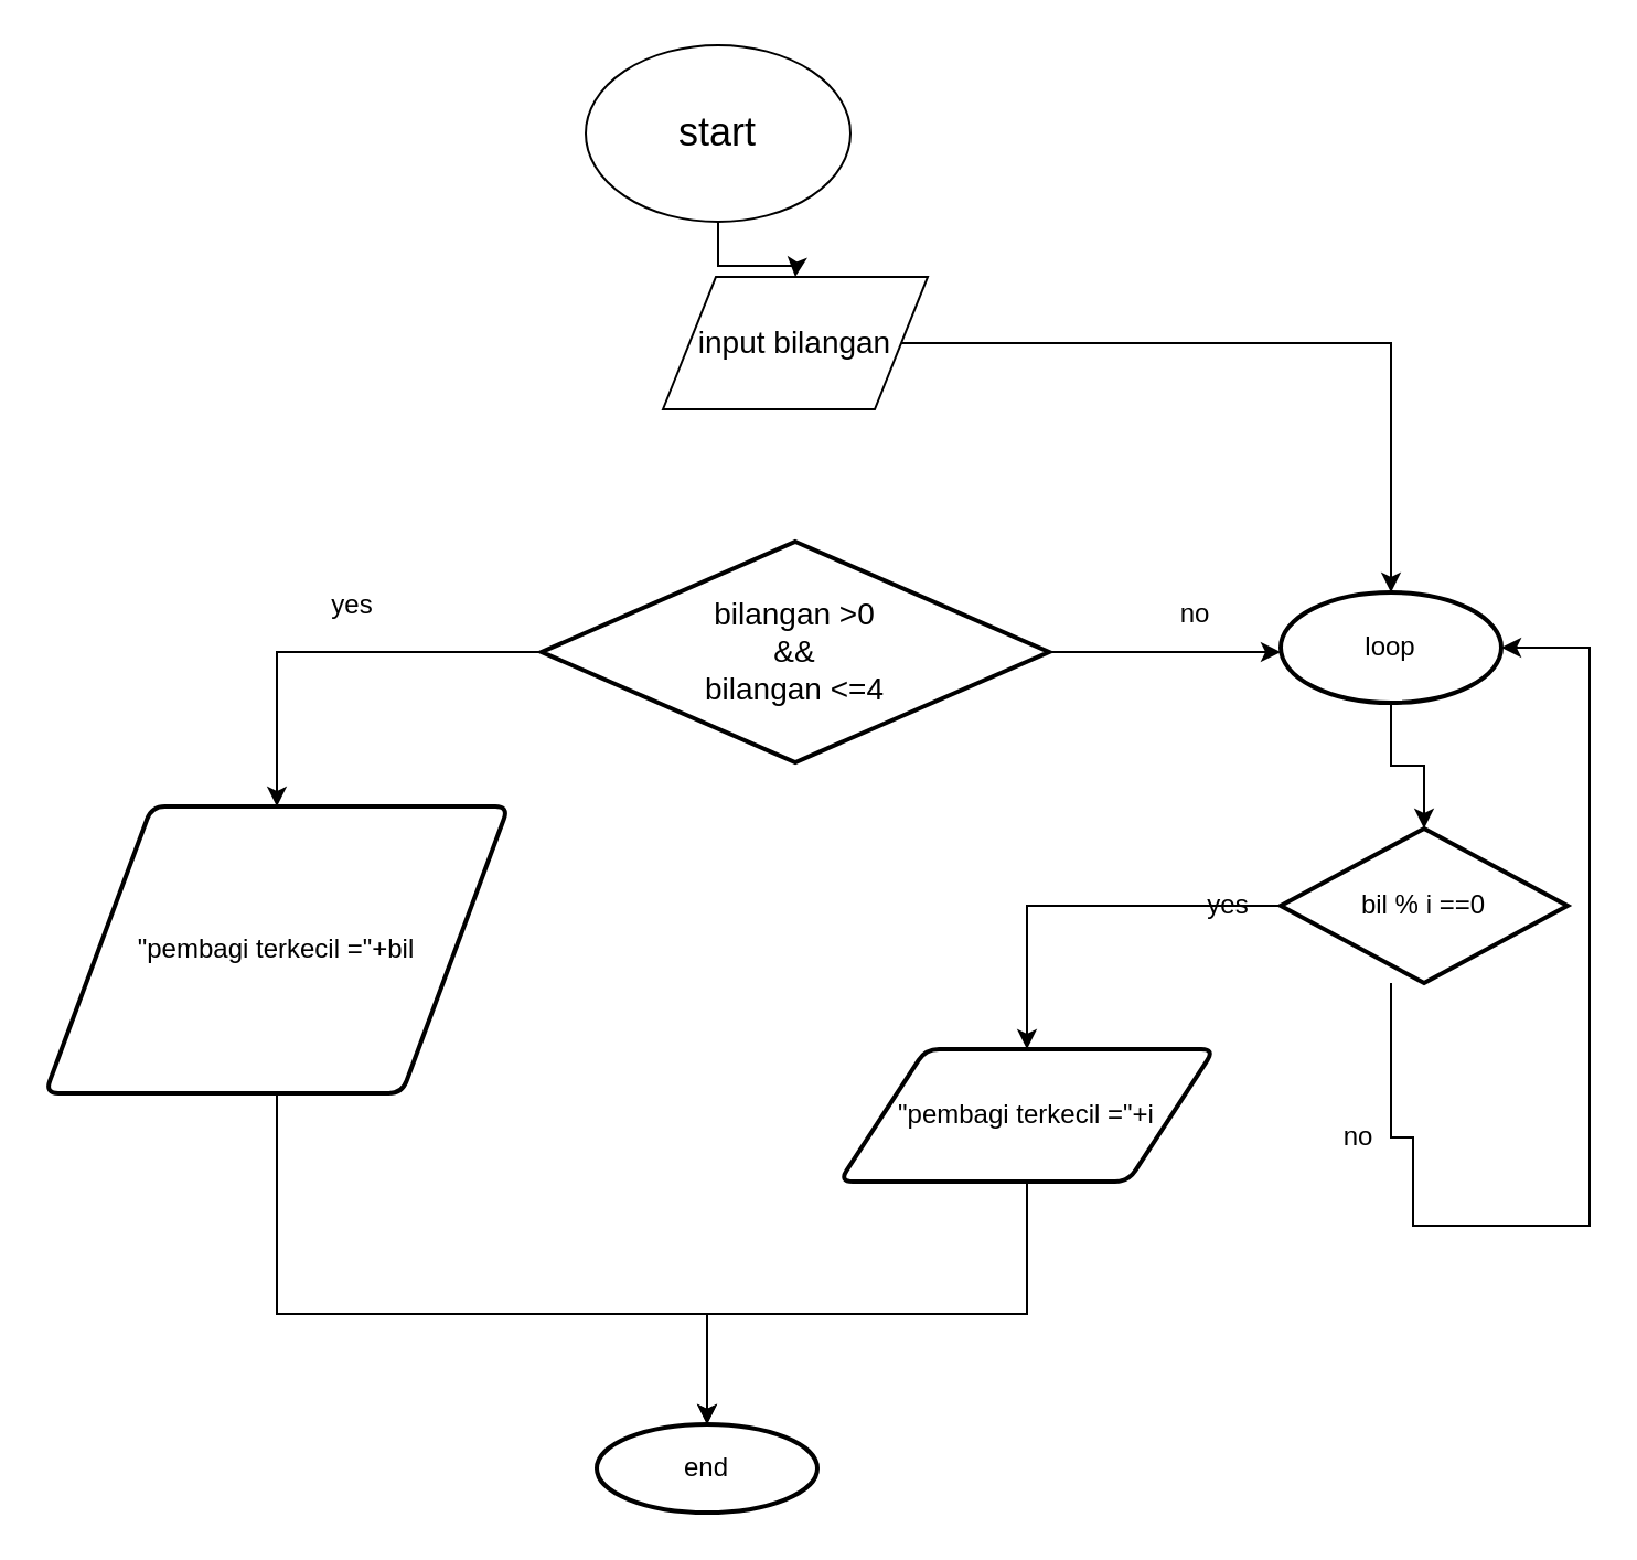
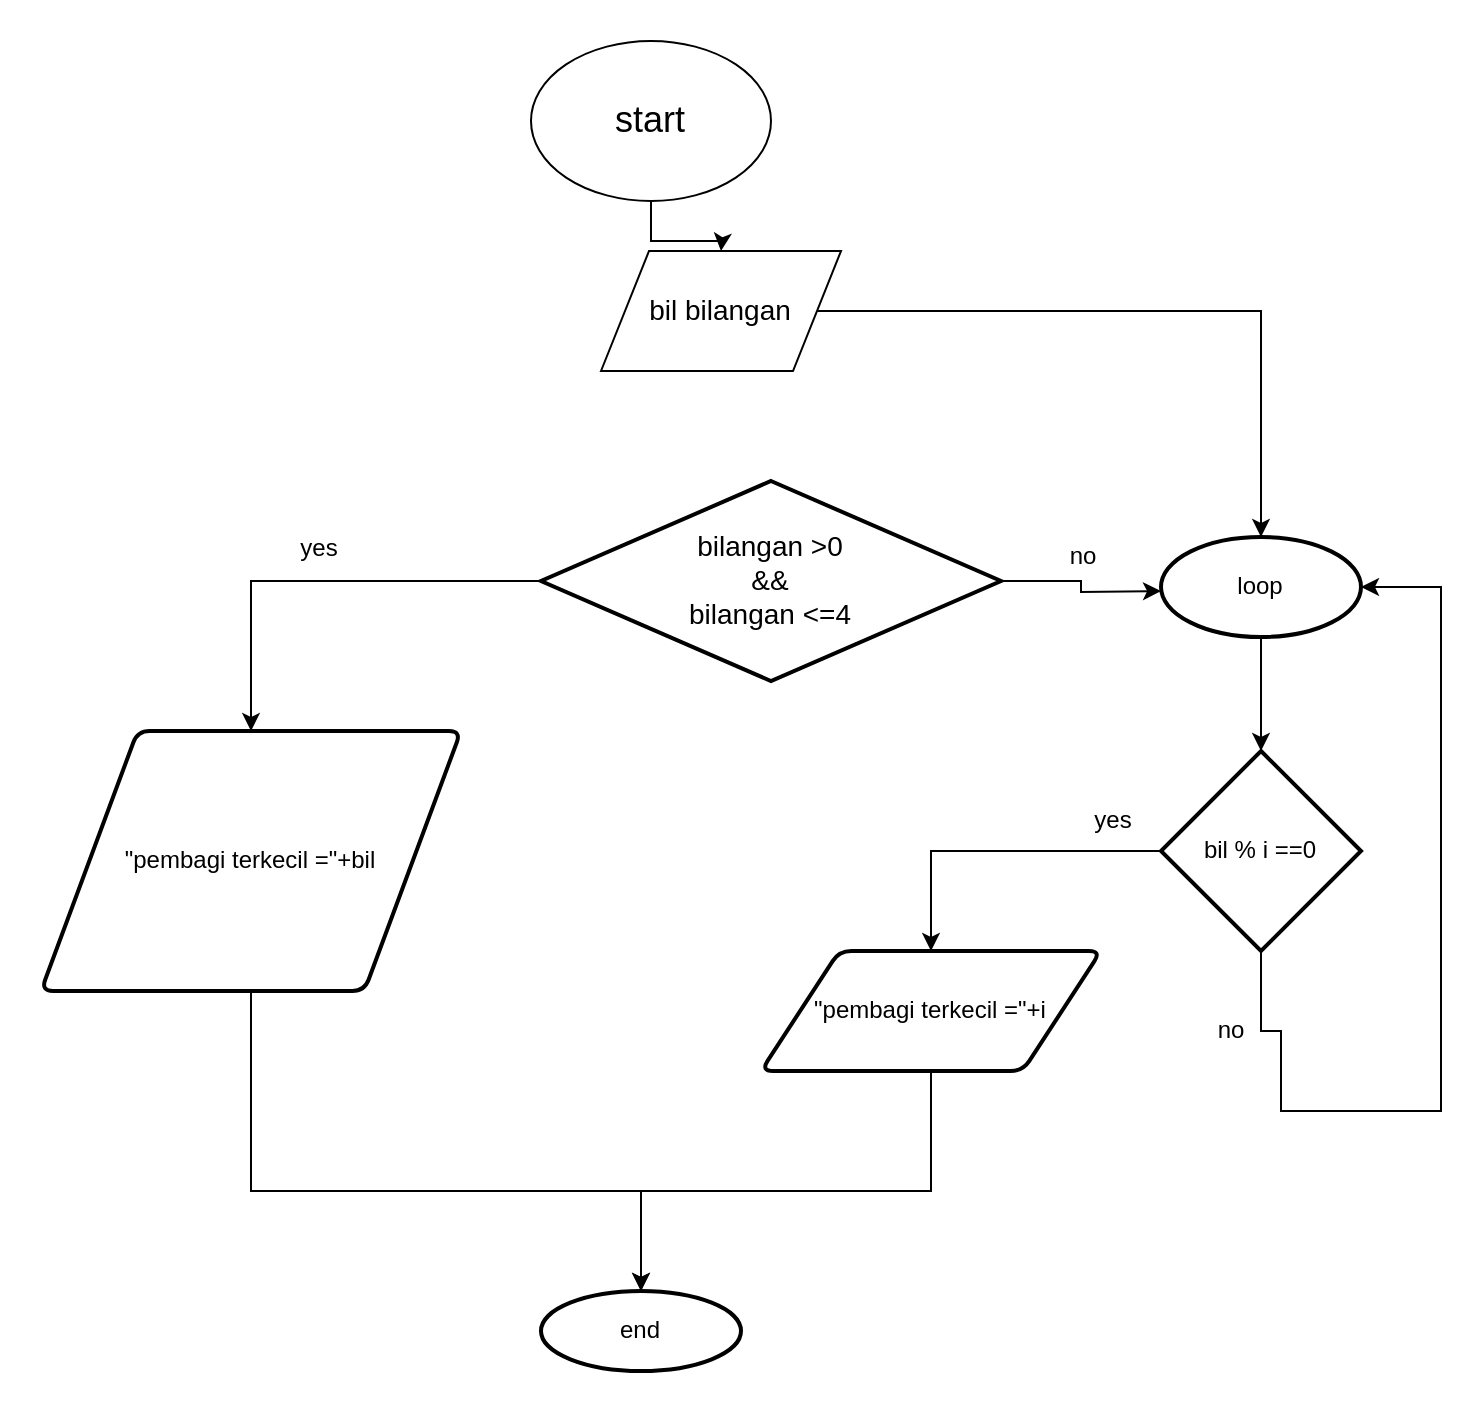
  <mxCell id="0" />
  <mxCell id="1" parent="0" />
  <mxCell id="2" value="" style="edgeStyle=orthogonalEdgeStyle;rounded=0;orthogonalLoop=1;jettySize=auto;html=1;" edge="1" parent="1" source="3"><mxGeometry relative="1" as="geometry"><mxPoint x="360" y="125" as="targetPoint" /></mxGeometry></mxCell>
  <mxCell id="3" value="&lt;font style=&quot;font-size: 18px&quot;&gt;start&lt;/font&gt;" style="ellipse;whiteSpace=wrap;html=1;" vertex="1" parent="1"><mxGeometry x="265" y="20" width="120" height="80" as="geometry" /></mxCell>
  <mxCell id="4" style="edgeStyle=orthogonalEdgeStyle;rounded=0;orthogonalLoop=1;jettySize=auto;html=1;" edge="1" parent="1" source="5" target="14"><mxGeometry relative="1" as="geometry" /></mxCell>
- <mxCell id="5" value="&lt;font style=&quot;font-size: 14px&quot;&gt;input bilangan&lt;/font&gt;" style="shape=parallelogram;perimeter=parallelogramPerimeter;whiteSpace=wrap;html=1;" vertex="1" parent="1"><mxGeometry x="300" y="125" width="120" height="60" as="geometry" /></mxCell>
+ <mxCell id="5" value="&lt;font style=&quot;font-size: 14px&quot;&gt;bil bilangan&lt;/font&gt;" style="shape=parallelogram;perimeter=parallelogramPerimeter;whiteSpace=wrap;html=1;" vertex="1" parent="1"><mxGeometry x="300" y="125" width="120" height="60" as="geometry" /></mxCell>
  <mxCell id="6" style="edgeStyle=orthogonalEdgeStyle;rounded=0;orthogonalLoop=1;jettySize=auto;html=1;entryX=0.5;entryY=0;entryDx=0;entryDy=0;" edge="1" parent="1" source="8" target="12"><mxGeometry relative="1" as="geometry"><mxPoint x="100" y="295" as="targetPoint" /></mxGeometry></mxCell>
  <mxCell id="7" style="edgeStyle=orthogonalEdgeStyle;rounded=0;orthogonalLoop=1;jettySize=auto;html=1;" edge="1" parent="1" source="8"><mxGeometry relative="1" as="geometry"><mxPoint x="580" y="295" as="targetPoint" /></mxGeometry></mxCell>
- <mxCell id="8" value="&lt;font style=&quot;font-size: 14px&quot;&gt;bilangan &amp;gt;0&lt;br&gt;&amp;amp;&amp;amp;&lt;br&gt;bilangan &amp;lt;=4&lt;/font&gt;" style="strokeWidth=2;html=1;shape=mxgraph.flowchart.decision;whiteSpace=wrap;" vertex="1" parent="1"><mxGeometry x="245" y="245" width="230" height="100" as="geometry" /></mxCell>
+ <mxCell id="8" value="&lt;font style=&quot;font-size: 14px&quot;&gt;bilangan &amp;gt;0&lt;br&gt;&amp;amp;&amp;amp;&lt;br&gt;bilangan &amp;lt;=4&lt;/font&gt;" style="strokeWidth=2;html=1;shape=mxgraph.flowchart.decision;whiteSpace=wrap;" vertex="1" parent="1"><mxGeometry x="270" y="240" width="230" height="100" as="geometry" /></mxCell>
  <mxCell id="9" value="yes" style="text;html=1;align=center;verticalAlign=middle;resizable=0;points=[];autosize=1;" vertex="1" parent="1"><mxGeometry x="144" y="264" width="30" height="20" as="geometry" /></mxCell>
  <mxCell id="10" value="no" style="text;html=1;align=center;verticalAlign=middle;resizable=0;points=[];autosize=1;" vertex="1" parent="1"><mxGeometry x="526" y="268" width="30" height="20" as="geometry" /></mxCell>
  <mxCell id="11" style="edgeStyle=orthogonalEdgeStyle;rounded=0;orthogonalLoop=1;jettySize=auto;html=1;entryX=0.5;entryY=0;entryDx=0;entryDy=0;entryPerimeter=0;" edge="1" parent="1" source="12" target="22"><mxGeometry relative="1" as="geometry"><mxPoint x="200" y="595" as="targetPoint" /><Array as="points"><mxPoint x="125" y="595" /><mxPoint x="320" y="595" /></Array></mxGeometry></mxCell>
  <mxCell id="12" value="&quot;pembagi terkecil =&quot;+bil" style="shape=parallelogram;html=1;strokeWidth=2;perimeter=parallelogramPerimeter;whiteSpace=wrap;rounded=1;arcSize=12;size=0.23;" vertex="1" parent="1"><mxGeometry x="20" y="365" width="210" height="130" as="geometry" /></mxCell>
  <mxCell id="13" style="edgeStyle=orthogonalEdgeStyle;rounded=0;orthogonalLoop=1;jettySize=auto;html=1;" edge="1" parent="1" source="14" target="17"><mxGeometry relative="1" as="geometry"><mxPoint x="630" y="375" as="targetPoint" /></mxGeometry></mxCell>
  <mxCell id="14" value="loop" style="strokeWidth=2;html=1;shape=mxgraph.flowchart.start_2;whiteSpace=wrap;" vertex="1" parent="1"><mxGeometry x="580" y="268" width="100" height="50" as="geometry" /></mxCell>
  <mxCell id="15" style="edgeStyle=orthogonalEdgeStyle;rounded=0;orthogonalLoop=1;jettySize=auto;html=1;entryX=0.5;entryY=0;entryDx=0;entryDy=0;" edge="1" parent="1" source="17" target="20"><mxGeometry relative="1" as="geometry"><mxPoint x="490" y="425" as="targetPoint" /></mxGeometry></mxCell>
  <mxCell id="16" style="edgeStyle=orthogonalEdgeStyle;rounded=0;orthogonalLoop=1;jettySize=auto;html=1;entryX=1;entryY=0.5;entryDx=0;entryDy=0;entryPerimeter=0;" edge="1" parent="1" source="17" target="14"><mxGeometry relative="1" as="geometry"><mxPoint x="720" y="545" as="targetPoint" /><Array as="points"><mxPoint x="630" y="515" /><mxPoint x="640" y="515" /><mxPoint x="640" y="555" /><mxPoint x="720" y="555" /><mxPoint x="720" y="293" /></Array></mxGeometry></mxCell>
- <mxCell id="17" value="bil % i ==0" style="strokeWidth=2;html=1;shape=mxgraph.flowchart.decision;whiteSpace=wrap;" vertex="1" parent="1"><mxGeometry x="580" y="375" width="130" height="70" as="geometry" /></mxCell>
+ <mxCell id="17" value="bil % i ==0" style="strokeWidth=2;html=1;shape=mxgraph.flowchart.decision;whiteSpace=wrap;" vertex="1" parent="1"><mxGeometry x="580" y="375" width="100" height="100" as="geometry" /></mxCell>
  <mxCell id="18" value="yes" style="text;html=1;align=center;verticalAlign=middle;resizable=0;points=[];autosize=1;" vertex="1" parent="1"><mxGeometry x="541" y="400" width="30" height="20" as="geometry" /></mxCell>
  <mxCell id="19" style="edgeStyle=orthogonalEdgeStyle;rounded=0;orthogonalLoop=1;jettySize=auto;html=1;entryX=0.5;entryY=0;entryDx=0;entryDy=0;entryPerimeter=0;" edge="1" parent="1" source="20" target="22"><mxGeometry relative="1" as="geometry"><mxPoint x="400" y="625" as="targetPoint" /><Array as="points"><mxPoint x="465" y="595" /><mxPoint x="320" y="595" /></Array></mxGeometry></mxCell>
  <mxCell id="20" value="&quot;pembagi terkecil =&quot;+i" style="shape=parallelogram;html=1;strokeWidth=2;perimeter=parallelogramPerimeter;whiteSpace=wrap;rounded=1;arcSize=12;size=0.23;" vertex="1" parent="1"><mxGeometry x="380" y="475" width="170" height="60" as="geometry" /></mxCell>
  <mxCell id="21" value="no" style="text;html=1;align=center;verticalAlign=middle;resizable=0;points=[];autosize=1;" vertex="1" parent="1"><mxGeometry x="600" y="505" width="30" height="20" as="geometry" /></mxCell>
  <mxCell id="22" value="end" style="strokeWidth=2;html=1;shape=mxgraph.flowchart.start_2;whiteSpace=wrap;" vertex="1" parent="1"><mxGeometry x="270" y="645" width="100" height="40" as="geometry" /></mxCell>
